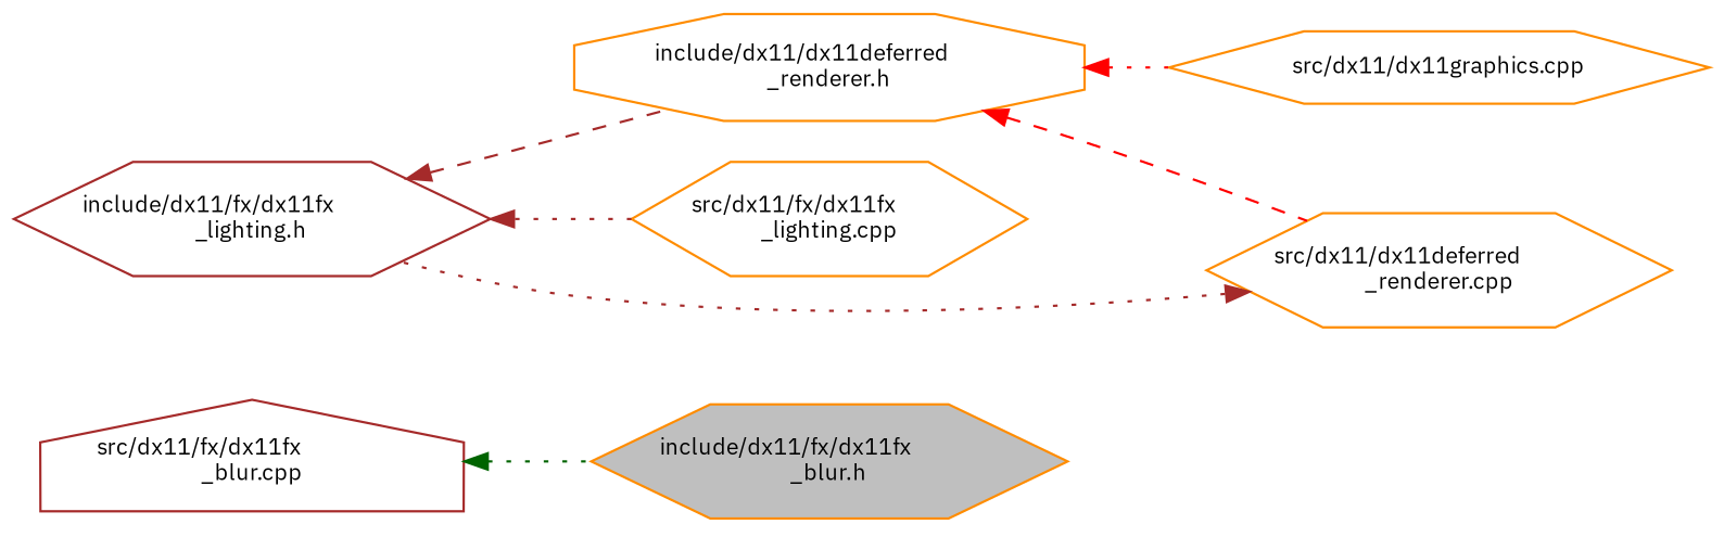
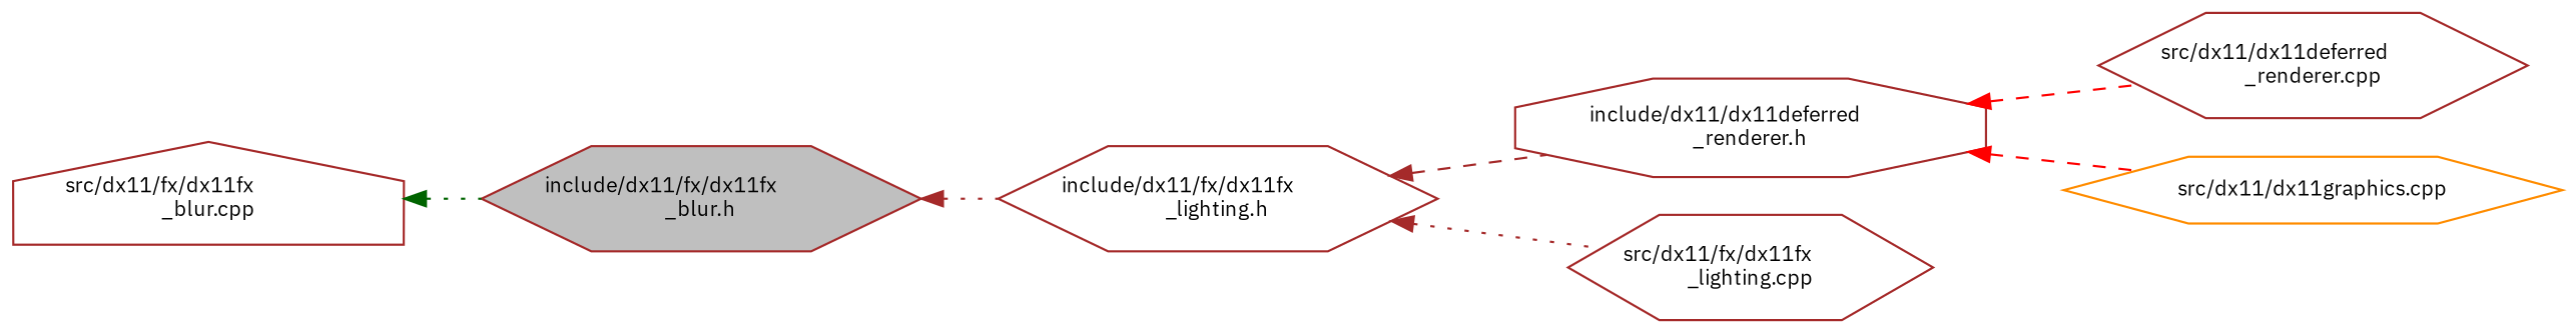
  digraph {
    fontname="IBM Plex Sans"
    rankdir=LR
    node [color=brown fillcolor=white fontname="IBM Plex Sans" fontsize=10 shape=hexagon style=filled]
    edge [color=brown dir=back fontname="IBM Plex Sans" fontsize=10 labelfontname=Helvetica labelfontsize=10 style=dotted]
-   n1 [color=darkorange fillcolor=grey75 fontcolor=black height=0.2 label="include/dx11/fx/dx11fx\l_blur.h" width=0.4]
+   n1 [fillcolor=grey75 fontcolor=black height=0.2 label="include/dx11/fx/dx11fx\l_blur.h" width=0.4]
    n2 [height=0.2 label="include/dx11/fx/dx11fx\l_lighting.h" width=0.4]
-   n3 [color=darkorange height=0.2 label="include/dx11/dx11deferred\l_renderer.h" shape=octagon width=0.4]
-   n4 [color=darkorange height=0.2 label="src/dx11/fx/dx11fx\l_lighting.cpp" width=0.4]
+   n3 [height=0.2 label="include/dx11/dx11deferred\l_renderer.h" shape=octagon width=0.4]
+   n4 [height=0.2 label="src/dx11/fx/dx11fx\l_lighting.cpp" width=0.4]
    n5 [height=0.2 label="src/dx11/fx/dx11fx\l_blur.cpp" shape=house width=0.4]
-   n6 [color=darkorange height=0.2 label="src/dx11/dx11deferred\l_renderer.cpp" width=0.4]
+   n6 [height=0.2 label="src/dx11/dx11deferred\l_renderer.cpp" width=0.4]
    n7 [color=darkorange height=0.2 label="src/dx11/dx11graphics.cpp" width=0.4]
-   n6 -> n2
+   n1 -> n2
    n2 -> n3 [style=dashed]
    n2 -> n4
    n3 -> n6 [color=red style=dashed]
-   n3 -> n7 [color=red]
+   n3 -> n7 [color=red style=dashed]
    n5 -> n1 [color=darkgreen]
  }
